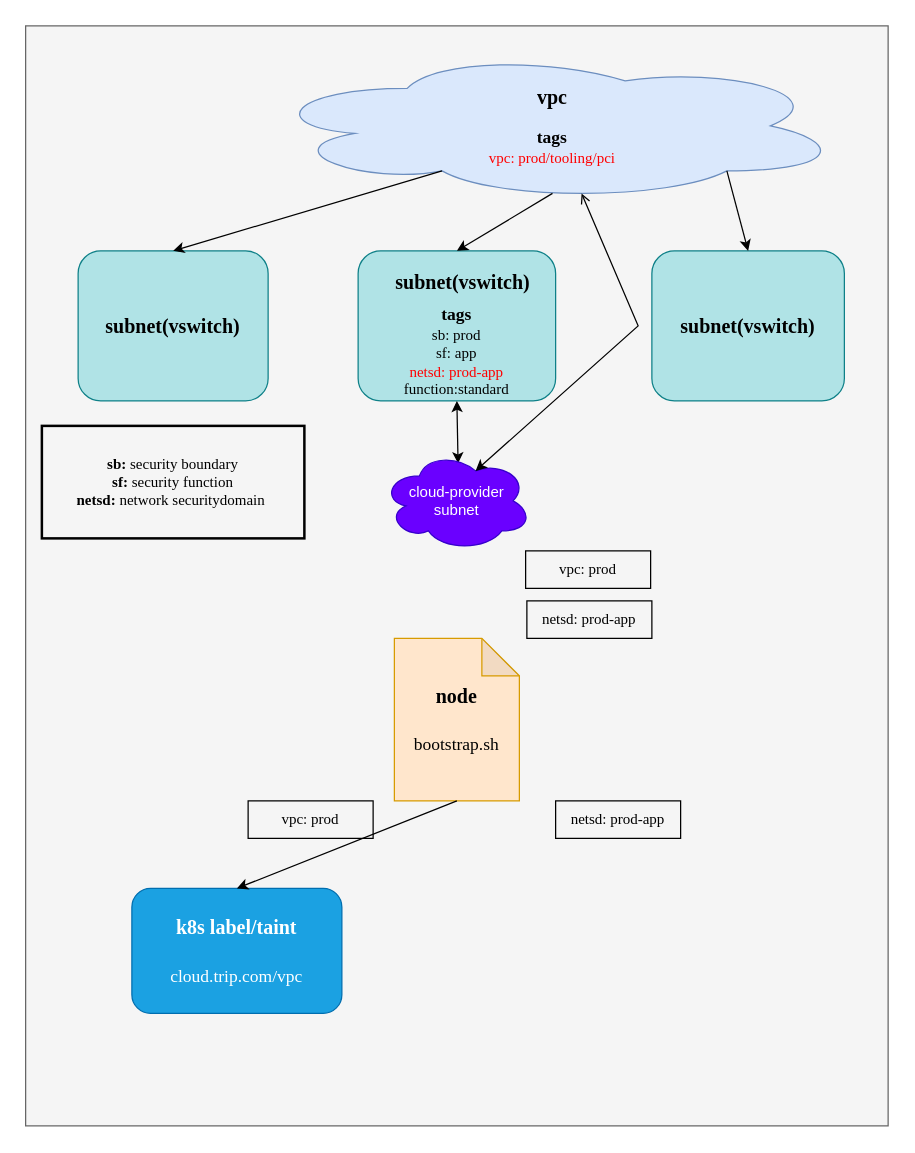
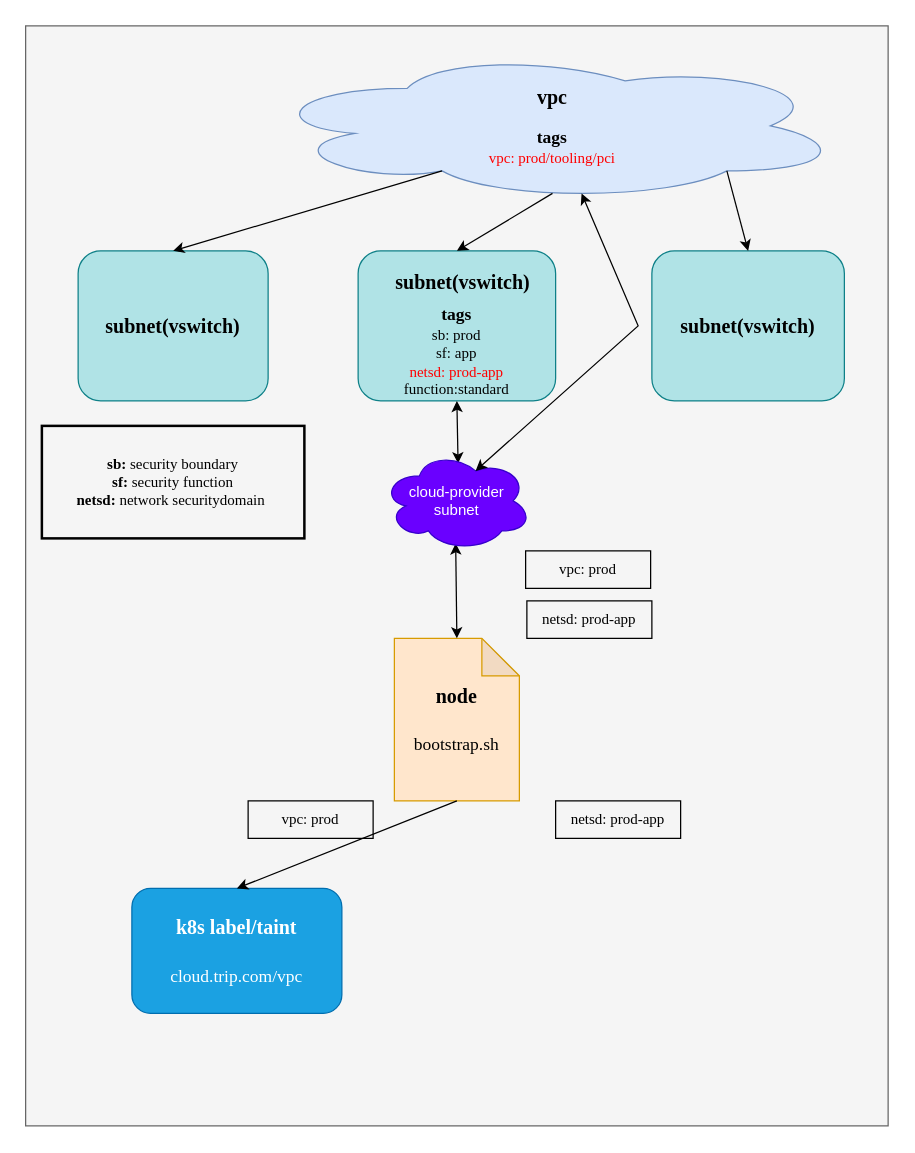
  <mxCell id="0" />
  <mxCell id="1" parent="0" />
  <mxCell id="2" value="" style="rounded=0;whiteSpace=wrap;html=1;fillColor=#f5f5f5;fontColor=#333333;strokeColor=#666666;fontFamily=Times New Roman;" parent="1" vertex="1"><mxGeometry x="20" y="20" width="690" height="880" as="geometry" /></mxCell>
  <mxCell id="3" value="&lt;font size=&quot;1&quot;&gt;&lt;b style=&quot;font-size: 16px;&quot;&gt;vpc&lt;/b&gt;&lt;/font&gt;&lt;div&gt;&lt;font&gt;&lt;br&gt;&lt;/font&gt;&lt;/div&gt;&lt;div&gt;&lt;b style=&quot;&quot;&gt;&lt;font style=&quot;font-size: 14px;&quot;&gt;tags&lt;/font&gt;&lt;/b&gt;&lt;/div&gt;&lt;div&gt;&lt;font color=&quot;#ff0000&quot;&gt;vpc: prod/tooling/pci&lt;/font&gt;&lt;/div&gt;" style="ellipse;shape=cloud;whiteSpace=wrap;html=1;fillColor=#dae8fc;strokeColor=#6c8ebf;fontFamily=Times New Roman;" parent="1" vertex="1"><mxGeometry x="209" y="40" width="465" height="120" as="geometry" /></mxCell>
  <mxCell id="4" value="" style="rounded=1;whiteSpace=wrap;html=1;fillColor=#b0e3e6;strokeColor=#0e8088;fontFamily=Times New Roman;" parent="1" vertex="1"><mxGeometry x="62" y="200" width="152" height="120" as="geometry" /></mxCell>
  <mxCell id="5" value="" style="rounded=1;whiteSpace=wrap;html=1;fillColor=#b0e3e6;strokeColor=#0e8088;fontFamily=Times New Roman;" parent="1" vertex="1"><mxGeometry x="521" y="200" width="154" height="120" as="geometry" /></mxCell>
  <mxCell id="6" value="" style="group;fontFamily=Times New Roman;" parent="1" vertex="1" connectable="0"><mxGeometry x="286" y="200" width="158" height="120" as="geometry" /></mxCell>
  <mxCell id="7" value="&lt;div&gt;&lt;font style=&quot;font-size: 16px;&quot;&gt;&lt;br&gt;&lt;/font&gt;&lt;/div&gt;" style="rounded=1;whiteSpace=wrap;html=1;fillColor=#b0e3e6;strokeColor=#0e8088;fontFamily=Times New Roman;" parent="6" vertex="1"><mxGeometry width="158" height="120" as="geometry" /></mxCell>
  <mxCell id="8" value="&lt;font style=&quot;font-size: 16px;&quot;&gt;&lt;b&gt;subnet(vswitch)&lt;/b&gt;&lt;/font&gt;" style="text;html=1;align=center;verticalAlign=middle;whiteSpace=wrap;rounded=0;fontFamily=Times New Roman;" parent="6" vertex="1"><mxGeometry x="54" y="10" width="60" height="30" as="geometry" /></mxCell>
  <mxCell id="9" value="&lt;b&gt;&lt;font style=&quot;font-size: 14px;&quot;&gt;tags&lt;/font&gt;&lt;/b&gt;&lt;div&gt;sb: prod&lt;/div&gt;&lt;div&gt;sf: app&lt;/div&gt;&lt;div&gt;&lt;font color=&quot;#ff0000&quot;&gt;netsd: prod-app&lt;/font&gt;&lt;/div&gt;&lt;div&gt;function:standard&lt;/div&gt;&lt;div&gt;&lt;br&gt;&lt;div&gt;&lt;br&gt;&lt;/div&gt;&lt;/div&gt;" style="text;html=1;align=center;verticalAlign=middle;whiteSpace=wrap;rounded=0;strokeColor=none;fontFamily=Times New Roman;" parent="6" vertex="1"><mxGeometry x="14" y="80" width="130" height="30" as="geometry" /></mxCell>
  <mxCell id="10" value="&lt;font style=&quot;font-size: 16px;&quot;&gt;&lt;b&gt;subnet(vswitch)&lt;/b&gt;&lt;/font&gt;" style="text;html=1;align=center;verticalAlign=middle;whiteSpace=wrap;rounded=0;fontFamily=Times New Roman;" parent="1" vertex="1"><mxGeometry x="108" y="245" width="60" height="30" as="geometry" /></mxCell>
  <mxCell id="11" value="&lt;font style=&quot;font-size: 16px;&quot;&gt;&lt;b&gt;subnet(vswitch)&lt;/b&gt;&lt;/font&gt;" style="text;html=1;align=center;verticalAlign=middle;whiteSpace=wrap;rounded=0;fontFamily=Times New Roman;" parent="1" vertex="1"><mxGeometry x="568" y="245" width="60" height="30" as="geometry" /></mxCell>
  <mxCell id="12" value="&lt;font style=&quot;&quot; size=&quot;1&quot;&gt;&lt;b style=&quot;font-size: 16px;&quot;&gt;node&lt;/b&gt;&lt;/font&gt;&lt;div&gt;&lt;font style=&quot;font-size: 18px;&quot;&gt;&lt;b&gt;&lt;br&gt;&lt;/b&gt;&lt;/font&gt;&lt;/div&gt;&lt;div&gt;&lt;font style=&quot;font-size: 14px;&quot;&gt;bootstrap.sh&lt;/font&gt;&lt;/div&gt;" style="shape=note;whiteSpace=wrap;html=1;backgroundOutline=1;darkOpacity=0.05;fillColor=#ffe6cc;strokeColor=#d79b00;fontFamily=Times New Roman;" parent="1" vertex="1"><mxGeometry x="315" y="510" width="100" height="130" as="geometry" /></mxCell>
  <mxCell id="13" value="" style="endArrow=classic;startArrow=classic;html=1;rounded=0;exitX=0.508;exitY=0.125;exitDx=0;exitDy=0;exitPerimeter=0;entryX=0.5;entryY=1;entryDx=0;entryDy=0;fontFamily=Times New Roman;" parent="1" source="23" target="7" edge="1"><mxGeometry width="50" height="50" relative="1" as="geometry"><mxPoint x="310" y="430" as="sourcePoint" /><mxPoint x="365" y="330" as="targetPoint" /></mxGeometry></mxCell>
  <mxCell id="14" value="" style="endArrow=classic;html=1;rounded=0;exitX=0.31;exitY=0.8;exitDx=0;exitDy=0;exitPerimeter=0;entryX=0.5;entryY=0;entryDx=0;entryDy=0;fontFamily=Times New Roman;" parent="1" source="3" target="4" edge="1"><mxGeometry width="50" height="50" relative="1" as="geometry"><mxPoint x="310" y="390" as="sourcePoint" /><mxPoint x="360" y="340" as="targetPoint" /></mxGeometry></mxCell>
  <mxCell id="15" value="" style="endArrow=classic;html=1;rounded=0;exitX=0.5;exitY=0.95;exitDx=0;exitDy=0;exitPerimeter=0;entryX=0.5;entryY=0;entryDx=0;entryDy=0;fontFamily=Times New Roman;" parent="1" source="3" target="7" edge="1"><mxGeometry width="50" height="50" relative="1" as="geometry"><mxPoint x="310" y="390" as="sourcePoint" /><mxPoint x="360" y="340" as="targetPoint" /></mxGeometry></mxCell>
  <mxCell id="16" value="" style="endArrow=classic;html=1;rounded=0;exitX=0.8;exitY=0.8;exitDx=0;exitDy=0;exitPerimeter=0;entryX=0.5;entryY=0;entryDx=0;entryDy=0;fontFamily=Times New Roman;" parent="1" source="3" target="5" edge="1"><mxGeometry width="50" height="50" relative="1" as="geometry"><mxPoint x="310" y="390" as="sourcePoint" /><mxPoint x="360" y="340" as="targetPoint" /></mxGeometry></mxCell>
  <mxCell id="17" value="&lt;font style=&quot;&quot; size=&quot;1&quot;&gt;&lt;b style=&quot;font-size: 16px;&quot;&gt;k8s label/taint&lt;/b&gt;&lt;/font&gt;&lt;div&gt;&lt;font style=&quot;font-size: 18px;&quot;&gt;&lt;br&gt;&lt;/font&gt;&lt;/div&gt;&lt;div&gt;&lt;font style=&quot;font-size: 14px;&quot;&gt;cloud.trip.com/vpc&lt;/font&gt;&lt;/div&gt;" style="rounded=1;whiteSpace=wrap;html=1;fillColor=#1ba1e2;fontColor=#ffffff;strokeColor=#006EAF;fontFamily=Times New Roman;" parent="1" vertex="1"><mxGeometry x="105" y="710" width="168" height="100" as="geometry" /></mxCell>
  <mxCell id="18" value="" style="endArrow=classic;html=1;rounded=0;entryX=0.5;entryY=0;entryDx=0;entryDy=0;fontFamily=Times New Roman;" parent="1" target="17" edge="1"><mxGeometry width="50" height="50" relative="1" as="geometry"><mxPoint x="365" y="640" as="sourcePoint" /><mxPoint x="360" y="400" as="targetPoint" /></mxGeometry></mxCell>
  <mxCell id="19" value="vpc: prod" style="text;html=1;align=center;verticalAlign=middle;whiteSpace=wrap;rounded=0;strokeColor=default;fontFamily=Times New Roman;" parent="1" vertex="1"><mxGeometry x="198" y="640" width="100" height="30" as="geometry" /></mxCell>
  <mxCell id="20" value="&lt;div&gt;&lt;span style=&quot;background-color: initial;&quot;&gt;netsd: prod-app&lt;/span&gt;&lt;br&gt;&lt;/div&gt;" style="text;html=1;align=center;verticalAlign=middle;whiteSpace=wrap;rounded=0;strokeColor=default;fontFamily=Times New Roman;" parent="1" vertex="1"><mxGeometry x="421" y="480" width="100" height="30" as="geometry" /></mxCell>
  <mxCell id="21" value="&lt;b&gt;sb:&lt;/b&gt; security boundary&lt;div&gt;&lt;b&gt;sf: &lt;/b&gt;security function&lt;/div&gt;&lt;div&gt;&lt;b&gt;netsd:&lt;/b&gt; network securitydomain&amp;nbsp;&lt;/div&gt;" style="text;html=1;align=center;verticalAlign=middle;whiteSpace=wrap;rounded=0;fontFamily=Times New Roman;strokeColor=default;strokeWidth=2;" parent="1" vertex="1"><mxGeometry x="33" y="340" width="210" height="90" as="geometry" /></mxCell>
+ <mxCell id="22" value="" style="endArrow=classic;startArrow=classic;html=1;rounded=0;exitX=0.5;exitY=0;exitDx=0;exitDy=0;exitPerimeter=0;entryX=0.492;entryY=0.925;entryDx=0;entryDy=0;fontFamily=Times New Roman;entryPerimeter=0;" edge="1" parent="1" source="12" target="23"><mxGeometry width="50" height="50" relative="1" as="geometry"><mxPoint x="365" y="400" as="sourcePoint" /><mxPoint x="365" y="320" as="targetPoint" /></mxGeometry></mxCell>
  <mxCell id="23" value="cloud-provider&lt;div&gt;&lt;span style=&quot;background-color: initial;&quot;&gt;subnet&lt;/span&gt;&lt;br&gt;&lt;/div&gt;" style="ellipse;shape=cloud;whiteSpace=wrap;html=1;fillColor=#6a00ff;strokeColor=#3700CC;fontColor=#ffffff;" vertex="1" parent="1"><mxGeometry x="305" y="360" width="120" height="80" as="geometry" /></mxCell>
- <mxCell id="24" value="" style="endArrow=open;startArrow=classic;html=1;rounded=0;entryX=0.55;entryY=0.95;entryDx=0;entryDy=0;entryPerimeter=0;exitX=0.625;exitY=0.2;exitDx=0;exitDy=0;exitPerimeter=0;" edge="1" parent="1" source="23" target="3"><mxGeometry width="50" height="50" relative="1" as="geometry"><mxPoint x="396" y="366" as="sourcePoint" /><mxPoint x="360" y="420" as="targetPoint" /><Array as="points"><mxPoint x="510" y="260" /></Array></mxGeometry></mxCell>
+ <mxCell id="24" value="" style="endArrow=classic;startArrow=classic;html=1;rounded=0;entryX=0.55;entryY=0.95;entryDx=0;entryDy=0;entryPerimeter=0;exitX=0.625;exitY=0.2;exitDx=0;exitDy=0;exitPerimeter=0;" edge="1" parent="1" source="23" target="3"><mxGeometry width="50" height="50" relative="1" as="geometry"><mxPoint x="396" y="366" as="sourcePoint" /><mxPoint x="360" y="420" as="targetPoint" /><Array as="points"><mxPoint x="510" y="260" /></Array></mxGeometry></mxCell>
  <mxCell id="25" value="vpc: prod" style="text;html=1;align=center;verticalAlign=middle;whiteSpace=wrap;rounded=0;strokeColor=default;fontFamily=Times New Roman;" vertex="1" parent="1"><mxGeometry x="420" y="440" width="100" height="30" as="geometry" /></mxCell>
  <mxCell id="26" value="&lt;div&gt;&lt;span style=&quot;background-color: initial;&quot;&gt;netsd: prod-app&lt;/span&gt;&lt;br&gt;&lt;/div&gt;" style="text;html=1;align=center;verticalAlign=middle;whiteSpace=wrap;rounded=0;strokeColor=default;fontFamily=Times New Roman;" vertex="1" parent="1"><mxGeometry x="444" y="640" width="100" height="30" as="geometry" /></mxCell>
